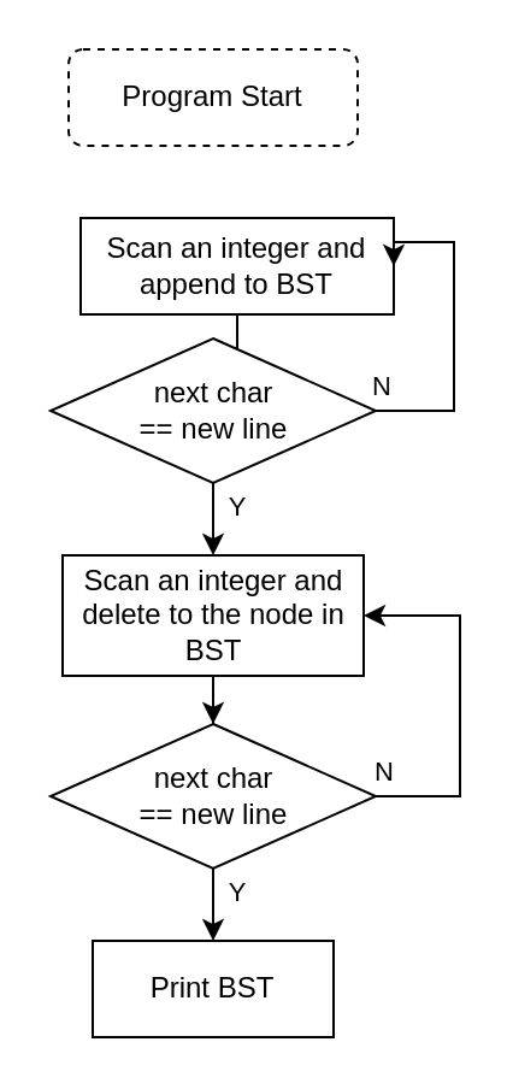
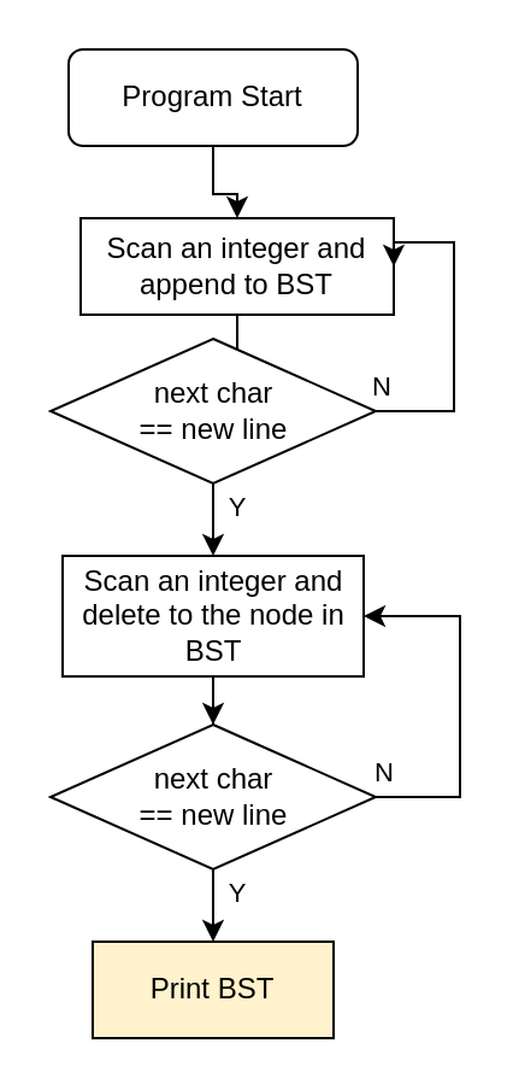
  <mxCell id="0" />
  <mxCell id="1" parent="0" />
- <mxCell id="3" value="Program Start" style="rounded=1;whiteSpace=wrap;html=1;dashed=1;" vertex="1" parent="1"><mxGeometry x="28" y="20" width="120" height="40" as="geometry" /></mxCell>
+ <mxCell id="2" value="" style="edgeStyle=orthogonalEdgeStyle;rounded=0;orthogonalLoop=1;jettySize=auto;html=1;" edge="1" parent="1" source="3" target="5"><mxGeometry relative="1" as="geometry" /></mxCell>
+ <mxCell id="3" value="Program Start" style="rounded=1;whiteSpace=wrap;html=1;" vertex="1" parent="1"><mxGeometry x="28" y="20" width="120" height="40" as="geometry" /></mxCell>
  <mxCell id="4" value="" style="edgeStyle=orthogonalEdgeStyle;rounded=0;orthogonalLoop=1;jettySize=auto;html=1;" edge="1" parent="1" source="5" target="9"><mxGeometry relative="1" as="geometry" /></mxCell>
  <mxCell id="5" value="Scan an integer and&lt;br&gt;append to BST" style="rounded=0;whiteSpace=wrap;html=1;" vertex="1" parent="1"><mxGeometry x="33" y="90" width="130" height="40" as="geometry" /></mxCell>
- <mxCell id="6" value="Print BST" style="rounded=0;whiteSpace=wrap;html=1;" vertex="1" parent="1"><mxGeometry x="38" y="390" width="100" height="40" as="geometry" /></mxCell>
+ <mxCell id="6" value="Print BST" style="rounded=0;whiteSpace=wrap;html=1;fillColor=#fff2cc;" vertex="1" parent="1"><mxGeometry x="38" y="390" width="100" height="40" as="geometry" /></mxCell>
  <mxCell id="7" value="N" style="edgeStyle=orthogonalEdgeStyle;rounded=0;orthogonalLoop=1;jettySize=auto;html=1;entryX=1;entryY=0.5;entryDx=0;entryDy=0;" edge="1" parent="1" source="9" target="5"><mxGeometry x="-0.381" y="30" relative="1" as="geometry"><Array as="points"><mxPoint x="188" y="170" /><mxPoint x="188" y="100" /></Array><mxPoint as="offset" /></mxGeometry></mxCell>
  <mxCell id="8" value="Y" style="edgeStyle=orthogonalEdgeStyle;rounded=0;orthogonalLoop=1;jettySize=auto;html=1;" edge="1" parent="1" source="9" target="11"><mxGeometry x="0.201" y="-10" relative="1" as="geometry"><mxPoint x="20" as="offset" /></mxGeometry></mxCell>
  <mxCell id="9" value="next char &lt;br&gt;== new line" style="rhombus;whiteSpace=wrap;html=1;" vertex="1" parent="1"><mxGeometry x="20.5" y="140" width="135" height="60" as="geometry" /></mxCell>
  <mxCell id="10" value="" style="edgeStyle=orthogonalEdgeStyle;rounded=0;orthogonalLoop=1;jettySize=auto;html=1;" edge="1" parent="1" source="11" target="14"><mxGeometry relative="1" as="geometry" /></mxCell>
  <mxCell id="11" value="Scan an integer and&lt;br&gt;delete to the node in BST" style="rounded=0;whiteSpace=wrap;html=1;" vertex="1" parent="1"><mxGeometry x="25.5" y="230" width="125" height="50" as="geometry" /></mxCell>
  <mxCell id="12" value="N" style="edgeStyle=orthogonalEdgeStyle;rounded=0;orthogonalLoop=1;jettySize=auto;html=1;exitX=1;exitY=0.5;exitDx=0;exitDy=0;entryX=1;entryY=0.5;entryDx=0;entryDy=0;" edge="1" parent="1" source="14" target="11"><mxGeometry x="-0.4" y="32" relative="1" as="geometry"><Array as="points"><mxPoint x="190.5" y="330" /><mxPoint x="190.5" y="255" /></Array><mxPoint as="offset" /></mxGeometry></mxCell>
  <mxCell id="13" value="Y" style="edgeStyle=orthogonalEdgeStyle;rounded=0;orthogonalLoop=1;jettySize=auto;html=1;" edge="1" parent="1" source="14" target="6"><mxGeometry x="-0.6" y="10" relative="1" as="geometry"><mxPoint as="offset" /></mxGeometry></mxCell>
  <mxCell id="14" value="next char &lt;br&gt;== new line" style="rhombus;whiteSpace=wrap;html=1;" vertex="1" parent="1"><mxGeometry x="20.5" y="300" width="135" height="60" as="geometry" /></mxCell>
